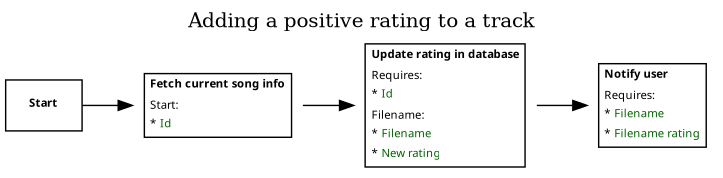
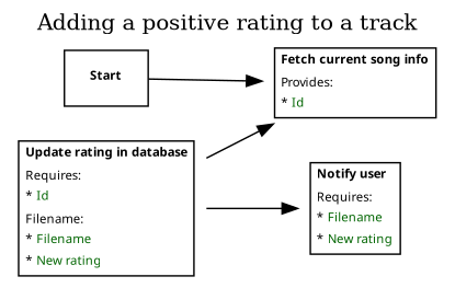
  digraph {
    label="Adding a positive rating to a track"
    labelloc=t
    rankdir=LR
    node [fontname="Sans serif" fontsize=8 shape=plaintext]
    n1 [label=< <b>Start</b> > shape=box]
-   n2 [label=<         <table border="1" cellborder="0" cellspacing="1">             <tr><td align="left"><b>Fetch current song info</b></td></tr>             <tr><td align="left">Start:</td></tr>             <tr><td align="left">* <font color="darkgreen">Id</font></td></tr>         </table>     >]
+   n2 [label=<         <table border="1" cellborder="0" cellspacing="1">             <tr><td align="left"><b>Fetch current song info</b></td></tr>             <tr><td align="left">Provides:</td></tr>             <tr><td align="left">* <font color="darkgreen">Id</font></td></tr>         </table>     >]
    n3 [label=<         <table border="1" cellborder="0" cellspacing="1">             <tr><td align="left"><b>Update rating in database</b></td></tr>             <tr><td align="left">Requires:</td></tr>             <tr><td align="left">* <font color="darkgreen">Id</font></td></tr>             <tr><td align="left">Filename:</td></tr>             <tr><td align="left">* <font color="darkgreen">Filename</font></td></tr>             <tr><td align="left">* <font color="darkgreen">New rating</font></td></tr>         </table>     >]
-   n4 [label=<         <table border="1" cellborder="0" cellspacing="1">             <tr><td align="left"><b>Notify user</b></td></tr>             <tr><td align="left">Requires:</td></tr>             <tr><td align="left">* <font color="darkgreen">Filename</font></td></tr>             <tr><td align="lefT">* <font color="darkgreen">Filename rating</font></td></tr>         </table>     >]
+   n4 [label=<         <table border="1" cellborder="0" cellspacing="1">             <tr><td align="left"><b>Notify user</b></td></tr>             <tr><td align="left">Requires:</td></tr>             <tr><td align="left">* <font color="darkgreen">Filename</font></td></tr>             <tr><td align="lefT">* <font color="darkgreen">New rating</font></td></tr>         </table>     >]
    n1 -> n2
-   n2 -> n3
+   n3 -> n2
    n3 -> n4
  }
